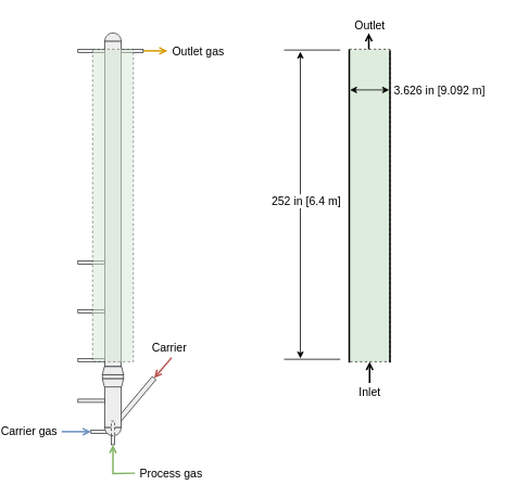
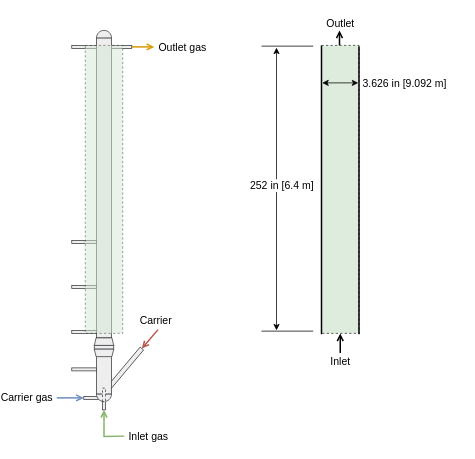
  <mxCell id="0" />
  <mxCell id="1" parent="0" />
  <mxCell id="2" value="" style="rounded=0;whiteSpace=wrap;html=1;fillColor=#eeeeee;fontSize=14;align=center;rotation=-50;strokeColor=#36393d;" parent="1" vertex="1"><mxGeometry x="76" y="488" width="70" height="6" as="geometry" /></mxCell>
  <mxCell id="3" value="" style="rounded=0;whiteSpace=wrap;html=1;fillColor=#eeeeee;fontSize=14;align=center;strokeColor=#36393d;" parent="1" vertex="1"><mxGeometry x="73" y="470" width="20" height="55" as="geometry" /></mxCell>
  <mxCell id="4" value="" style="rounded=0;whiteSpace=wrap;html=1;fillColor=#eeeeee;fontSize=14;align=center;rotation=0;strokeColor=#36393d;" parent="1" vertex="1"><mxGeometry x="40" y="60" width="33" height="4" as="geometry" /></mxCell>
  <mxCell id="5" style="edgeStyle=none;rounded=0;html=1;exitX=1;exitY=0.5;startArrow=none;startFill=0;endArrow=open;endFill=0;endSize=6;jettySize=auto;orthogonalLoop=1;fontSize=14;fillColor=#ffe6cc;strokeColor=#d79b00;strokeWidth=2;" parent="1" source="6" edge="1"><mxGeometry relative="1" as="geometry"><mxPoint x="150" y="62" as="targetPoint" /></mxGeometry></mxCell>
  <mxCell id="6" value="" style="rounded=0;whiteSpace=wrap;html=1;fillColor=#eeeeee;fontSize=14;align=center;rotation=0;strokeColor=#36393d;" parent="1" vertex="1"><mxGeometry x="92" y="60" width="28" height="4" as="geometry" /></mxCell>
  <mxCell id="7" style="edgeStyle=none;rounded=0;html=1;startArrow=none;startFill=0;endArrow=open;endFill=0;endSize=6;jettySize=auto;orthogonalLoop=1;fontSize=14;entryX=0;entryY=0.5;fillColor=#dae8fc;strokeColor=#6c8ebf;strokeWidth=2;" parent="1" target="9" edge="1"><mxGeometry relative="1" as="geometry"><mxPoint x="20" y="530" as="sourcePoint" /></mxGeometry></mxCell>
  <mxCell id="8" value="Carrier gas&lt;br style=&quot;font-size: 14px&quot;&gt;" style="text;html=1;resizable=0;points=[];align=right;verticalAlign=middle;labelBackgroundColor=#ffffff;fontSize=14;" parent="7" vertex="1" connectable="0"><mxGeometry x="-0.459" y="-1" relative="1" as="geometry"><mxPoint x="-15.5" y="-3" as="offset" /></mxGeometry></mxCell>
  <mxCell id="9" value="" style="rounded=0;whiteSpace=wrap;html=1;fillColor=#eeeeee;fontSize=14;align=center;rotation=0;strokeColor=#36393d;" parent="1" vertex="1"><mxGeometry x="56" y="528" width="24" height="4" as="geometry" /></mxCell>
  <mxCell id="10" style="edgeStyle=orthogonalEdgeStyle;rounded=0;html=1;startArrow=none;startFill=0;endArrow=open;endFill=0;endSize=6;jettySize=auto;orthogonalLoop=1;fontSize=14;entryX=0;entryY=0.5;fillColor=#d5e8d4;strokeColor=#82b366;strokeWidth=2;" parent="1" target="11" edge="1"><mxGeometry relative="1" as="geometry"><mxPoint x="110" y="581" as="sourcePoint" /></mxGeometry></mxCell>
  <mxCell id="11" value="" style="rounded=0;whiteSpace=wrap;html=1;fillColor=#eeeeee;fontSize=14;align=center;rotation=-90;strokeColor=#36393d;" parent="1" vertex="1"><mxGeometry x="74" y="535" width="18" height="4" as="geometry" /></mxCell>
  <mxCell id="12" value="" style="rounded=0;whiteSpace=wrap;html=1;fillColor=#eeeeee;fontSize=14;align=center;strokeColor=#36393d;" parent="1" vertex="1"><mxGeometry x="73" y="50" width="20" height="400" as="geometry" /></mxCell>
  <mxCell id="13" value="" style="verticalLabelPosition=bottom;verticalAlign=top;html=1;shape=mxgraph.basic.half_circle;fillColor=#eeeeee;fontSize=14;align=center;rotation=180;strokeColor=#36393d;" parent="1" vertex="1"><mxGeometry x="73" y="40" width="20" height="10" as="geometry" /></mxCell>
  <mxCell id="14" value="" style="rounded=0;whiteSpace=wrap;html=1;fillColor=#eeeeee;fontSize=14;align=center;strokeColor=#36393d;" parent="1" vertex="1"><mxGeometry x="70" y="460" width="26" height="5" as="geometry" /></mxCell>
  <mxCell id="15" value="" style="shape=trapezoid;perimeter=trapezoidPerimeter;whiteSpace=wrap;html=1;fillColor=#eeeeee;fontSize=14;align=center;size=0.095;strokeColor=#36393d;" parent="1" vertex="1"><mxGeometry x="70" y="450" width="26" height="10" as="geometry" /></mxCell>
  <mxCell id="16" value="" style="shape=trapezoid;perimeter=trapezoidPerimeter;whiteSpace=wrap;html=1;fillColor=#eeeeee;fontSize=14;align=center;size=0.095;rotation=180;strokeColor=#36393d;" parent="1" vertex="1"><mxGeometry x="70" y="465" width="26" height="10" as="geometry" /></mxCell>
  <mxCell id="17" value="" style="verticalLabelPosition=bottom;verticalAlign=top;html=1;shape=mxgraph.basic.half_circle;fillColor=#eeeeee;fontSize=14;align=center;rotation=0;strokeColor=#36393d;" parent="1" vertex="1"><mxGeometry x="73" y="525" width="20" height="10" as="geometry" /></mxCell>
  <mxCell id="18" value="" style="rounded=0;whiteSpace=wrap;html=1;fillColor=#eeeeee;fontSize=14;align=center;rotation=0;strokeColor=#36393d;" parent="1" vertex="1"><mxGeometry x="40" y="440" width="33" height="4" as="geometry" /></mxCell>
  <mxCell id="19" value="" style="rounded=0;whiteSpace=wrap;html=1;fillColor=#eeeeee;fontSize=14;align=center;rotation=0;strokeColor=#36393d;" parent="1" vertex="1"><mxGeometry x="40" y="380" width="33" height="4" as="geometry" /></mxCell>
  <mxCell id="20" value="" style="rounded=0;whiteSpace=wrap;html=1;fillColor=#eeeeee;fontSize=14;align=center;rotation=0;strokeColor=#36393d;" parent="1" vertex="1"><mxGeometry x="40" y="320" width="33" height="4" as="geometry" /></mxCell>
  <mxCell id="21" value="Carrier&lt;br style=&quot;font-size: 14px&quot;&gt;" style="text;html=1;resizable=0;points=[];autosize=1;align=left;verticalAlign=top;spacingTop=-4;fontSize=14;" parent="1" vertex="1"><mxGeometry x="129" y="416" width="70" height="20" as="geometry" /></mxCell>
- <mxCell id="22" value="Process gas&lt;br style=&quot;font-size: 14px&quot;&gt;" style="text;html=1;resizable=0;points=[];autosize=1;align=left;verticalAlign=top;spacingTop=-4;fontSize=14;" parent="1" vertex="1"><mxGeometry x="114" y="570" width="90" height="20" as="geometry" /></mxCell>
+ <mxCell id="22" value="Inlet gas&lt;br style=&quot;font-size: 14px&quot;&gt;" style="text;html=1;resizable=0;points=[];autosize=1;align=left;verticalAlign=top;spacingTop=-4;fontSize=14;" parent="1" vertex="1"><mxGeometry x="114" y="570" width="90" height="20" as="geometry" /></mxCell>
  <mxCell id="23" value="Outlet gas" style="text;html=1;resizable=0;points=[];autosize=1;align=left;verticalAlign=top;spacingTop=-4;fontSize=14;" parent="1" vertex="1"><mxGeometry x="154" y="52" width="90" height="20" as="geometry" /></mxCell>
  <mxCell id="24" value="" style="rounded=0;whiteSpace=wrap;html=1;fillColor=#eeeeee;fontSize=14;align=center;rotation=-90;strokeColor=#36393d;dashed=1;" parent="1" vertex="1"><mxGeometry x="74" y="524" width="18" height="4" as="geometry" /></mxCell>
  <mxCell id="25" value="" style="endArrow=open;html=1;entryX=1;entryY=0.5;endFill=0;fontSize=14;fillColor=#f8cecc;strokeColor=#b85450;strokeWidth=2;" parent="1" target="2" edge="1"><mxGeometry width="50" height="50" relative="1" as="geometry"><mxPoint x="155" y="439" as="sourcePoint" /><mxPoint x="133.476" y="454.333" as="targetPoint" /></mxGeometry></mxCell>
  <mxCell id="26" value="" style="rounded=0;whiteSpace=wrap;html=1;shadow=0;dashed=1;comic=0;labelBackgroundColor=none;strokeWidth=1;fillColor=#d5e8d4;fontSize=14;align=left;strokeColor=#000000;opacity=50;" parent="1" vertex="1"><mxGeometry x="58" y="60" width="50" height="384" as="geometry" /></mxCell>
  <mxCell id="27" value="" style="rounded=0;whiteSpace=wrap;html=1;shadow=0;dashed=1;comic=0;labelBackgroundColor=none;strokeWidth=1;fillColor=#d5e8d4;fontSize=14;align=left;strokeColor=#000000;opacity=80;" parent="1" vertex="1"><mxGeometry x="373" y="60" width="50" height="384" as="geometry" /></mxCell>
  <mxCell id="28" value="" style="endArrow=open;html=1;strokeWidth=2;fontSize=14;endFill=0;" parent="1" edge="1"><mxGeometry width="50" height="50" relative="1" as="geometry"><mxPoint x="397" y="60" as="sourcePoint" /><mxPoint x="397" y="40" as="targetPoint" /></mxGeometry></mxCell>
  <mxCell id="29" value="Outlet" style="text;html=1;resizable=0;points=[];autosize=1;align=center;verticalAlign=top;spacingTop=-4;fontSize=14;" parent="1" vertex="1"><mxGeometry x="373" y="20" width="50" height="20" as="geometry" /></mxCell>
  <mxCell id="30" value="" style="endArrow=open;html=1;strokeWidth=2;fontSize=14;endFill=0;entryX=0.5;entryY=1;" parent="1" target="27" edge="1"><mxGeometry width="50" height="50" relative="1" as="geometry"><mxPoint x="398" y="470" as="sourcePoint" /><mxPoint x="443" y="540" as="targetPoint" /></mxGeometry></mxCell>
  <mxCell id="31" value="Inlet" style="text;html=1;resizable=0;points=[];autosize=1;align=center;verticalAlign=top;spacingTop=-4;fontSize=14;strokeWidth=2;" parent="1" vertex="1"><mxGeometry x="378" y="470" width="40" height="20" as="geometry" /></mxCell>
  <mxCell id="32" value="" style="endArrow=none;html=1;fontSize=14;" parent="1" edge="1"><mxGeometry width="50" height="50" relative="1" as="geometry"><mxPoint x="293" y="441" as="sourcePoint" /><mxPoint x="362" y="441" as="targetPoint" /></mxGeometry></mxCell>
  <mxCell id="33" value="" style="endArrow=none;html=1;fontSize=14;" parent="1" edge="1"><mxGeometry width="50" height="50" relative="1" as="geometry"><mxPoint x="293" y="61" as="sourcePoint" /><mxPoint x="362" y="61" as="targetPoint" /></mxGeometry></mxCell>
  <mxCell id="34" value="" style="endArrow=classic;startArrow=classic;html=1;strokeWidth=1;fontSize=14;" parent="1" edge="1"><mxGeometry width="50" height="50" relative="1" as="geometry"><mxPoint x="313" y="440" as="sourcePoint" /><mxPoint x="313" y="63" as="targetPoint" /></mxGeometry></mxCell>
  <mxCell id="35" value="252 in [6.4 m]" style="text;html=1;resizable=0;points=[];align=center;verticalAlign=middle;labelBackgroundColor=#ffffff;fontSize=14;" parent="34" vertex="1" connectable="0"><mxGeometry x="-0.128" y="2" relative="1" as="geometry"><mxPoint x="8" y="-30" as="offset" /></mxGeometry></mxCell>
  <mxCell id="36" value="" style="endArrow=classic;startArrow=classic;html=1;strokeWidth=1;fontSize=14;" parent="1" edge="1"><mxGeometry width="50" height="50" relative="1" as="geometry"><mxPoint x="374" y="110" as="sourcePoint" /><mxPoint x="422" y="110" as="targetPoint" /></mxGeometry></mxCell>
  <mxCell id="37" value="3.626 in [9.092 m]" style="text;html=1;resizable=0;points=[];autosize=1;align=left;verticalAlign=top;spacingTop=-4;fontSize=14;" parent="1" vertex="1"><mxGeometry x="426" y="100" width="130" height="20" as="geometry" /></mxCell>
  <mxCell id="38" value="" style="rounded=0;whiteSpace=wrap;html=1;fillColor=#eeeeee;fontSize=14;align=center;rotation=0;strokeColor=#36393d;" parent="1" vertex="1"><mxGeometry x="40" y="490" width="33" height="4" as="geometry" /></mxCell>
  <mxCell id="39" value="" style="endArrow=none;html=1;strokeWidth=2;fontSize=14;align=right;" parent="1" edge="1"><mxGeometry width="50" height="50" relative="1" as="geometry"><mxPoint x="423" y="445" as="sourcePoint" /><mxPoint x="423" y="61" as="targetPoint" /></mxGeometry></mxCell>
  <mxCell id="40" value="" style="endArrow=none;html=1;strokeWidth=2;fontSize=14;align=right;" parent="1" edge="1"><mxGeometry width="50" height="50" relative="1" as="geometry"><mxPoint x="373" y="445" as="sourcePoint" /><mxPoint x="373" y="60" as="targetPoint" /></mxGeometry></mxCell>
